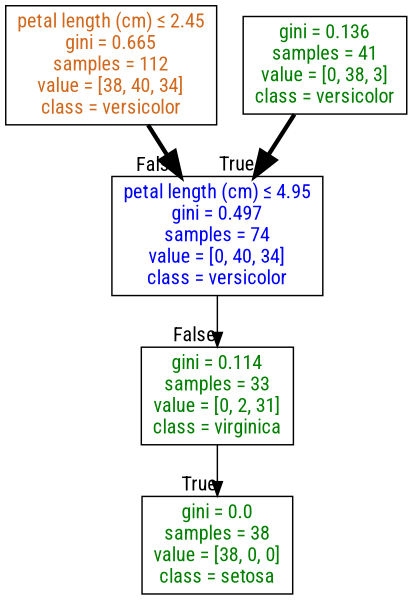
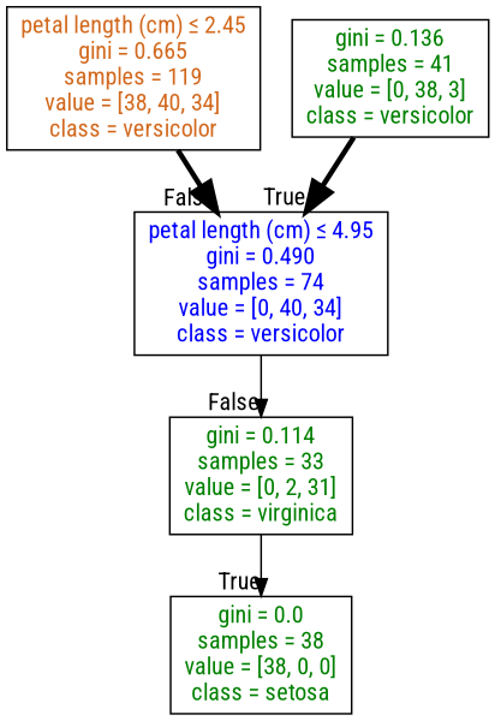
  digraph {
    fontname="Roboto Condensed"
    node [fillcolor="#FFFFFF" fontname="Roboto Condensed" shape=box style=filled]
    edge [fontname="Roboto Condensed" headlabel=False labelangle=-45 labeldistance=2.5]
-   n1 [label=<<FONT COLOR="#D2691E">petal length (cm) &le; 2.45<br/>gini = 0.665<br/>samples = 112<br/>value = [38, 40, 34]<br/>class = versicolor</FONT>>]
-   n2 [label=<<FONT COLOR="#0000FF">petal length (cm) &le; 4.95<br/>gini = 0.497<br/>samples = 74<br/>value = [0, 40, 34]<br/>class = versicolor</FONT>>]
+   n1 [label=<<FONT COLOR="#D2691E">petal length (cm) &le; 2.45<br/>gini = 0.665<br/>samples = 119<br/>value = [38, 40, 34]<br/>class = versicolor</FONT>>]
+   n2 [label=<<FONT COLOR="#0000FF">petal length (cm) &le; 4.95<br/>gini = 0.490<br/>samples = 74<br/>value = [0, 40, 34]<br/>class = versicolor</FONT>>]
    n3 [label=<<FONT COLOR="#008000">gini = 0.0<br/>samples = 38<br/>value = [38, 0, 0]<br/>class = setosa</FONT>>]
    n4 [label=<<FONT COLOR="#008000">gini = 0.114<br/>samples = 33<br/>value = [0, 2, 31]<br/>class = virginica</FONT>>]
    n5 [label=<<FONT COLOR="#008000">gini = 0.136<br/>samples = 41<br/>value = [0, 38, 3]<br/>class = versicolor</FONT>>]
    n1 -> n2 [arrowsize=1.7 penwidth=3]
    n2 -> n4
    n4 -> n3 [headlabel=True labelangle=45]
    n5 -> n2 [arrowsize=1.7 headlabel=True labelangle=45 penwidth=3]
  }
